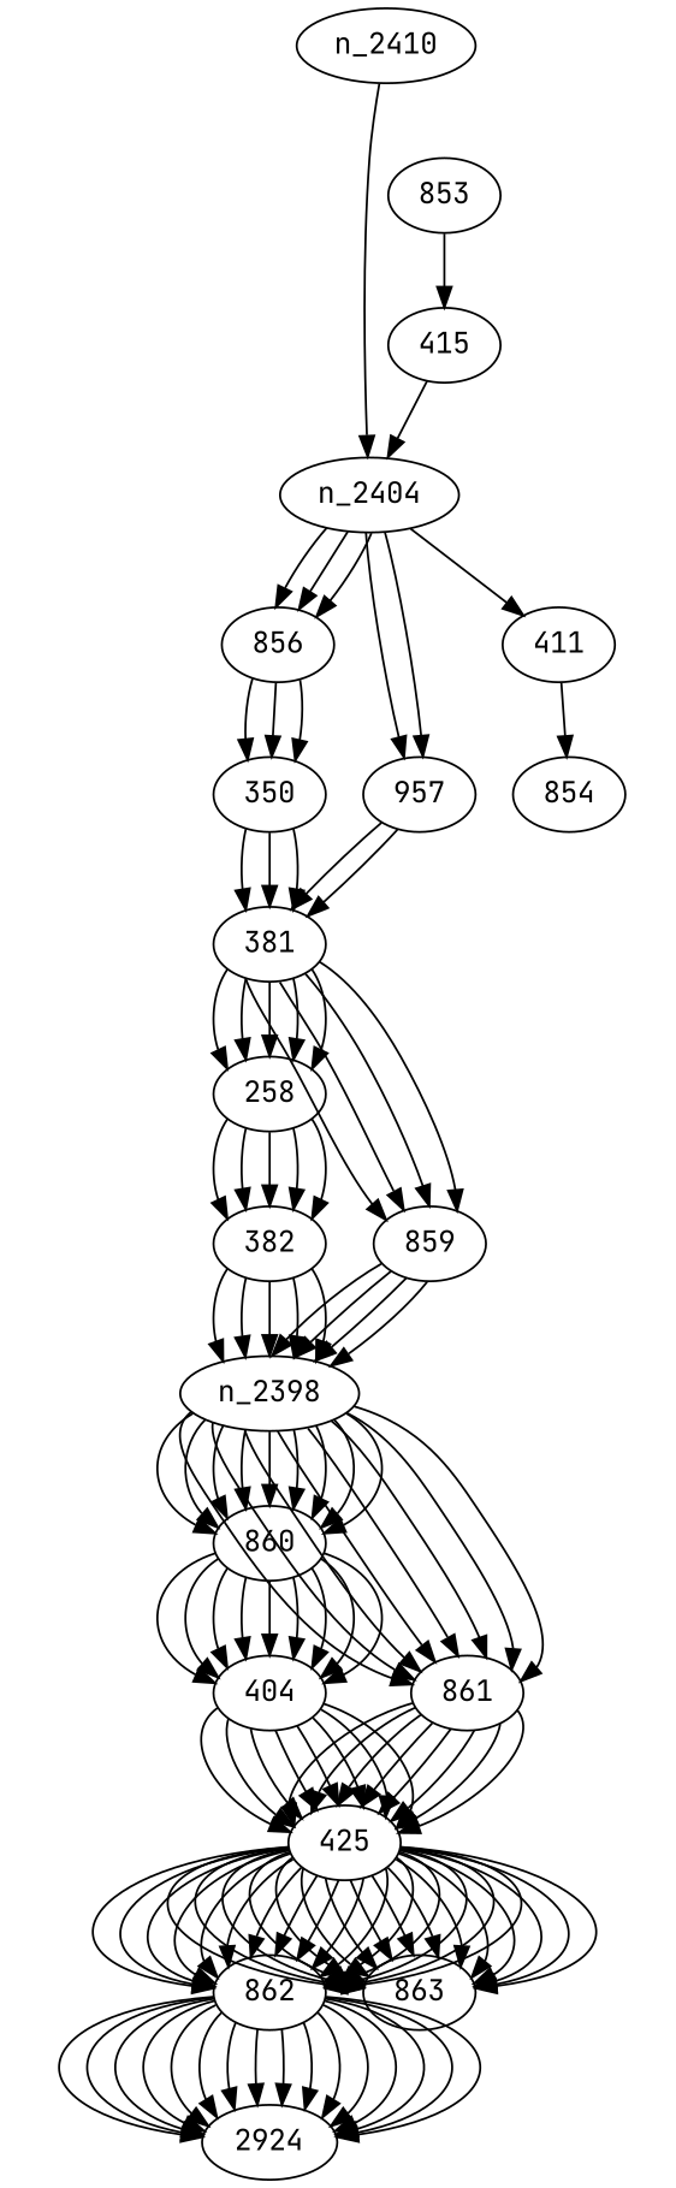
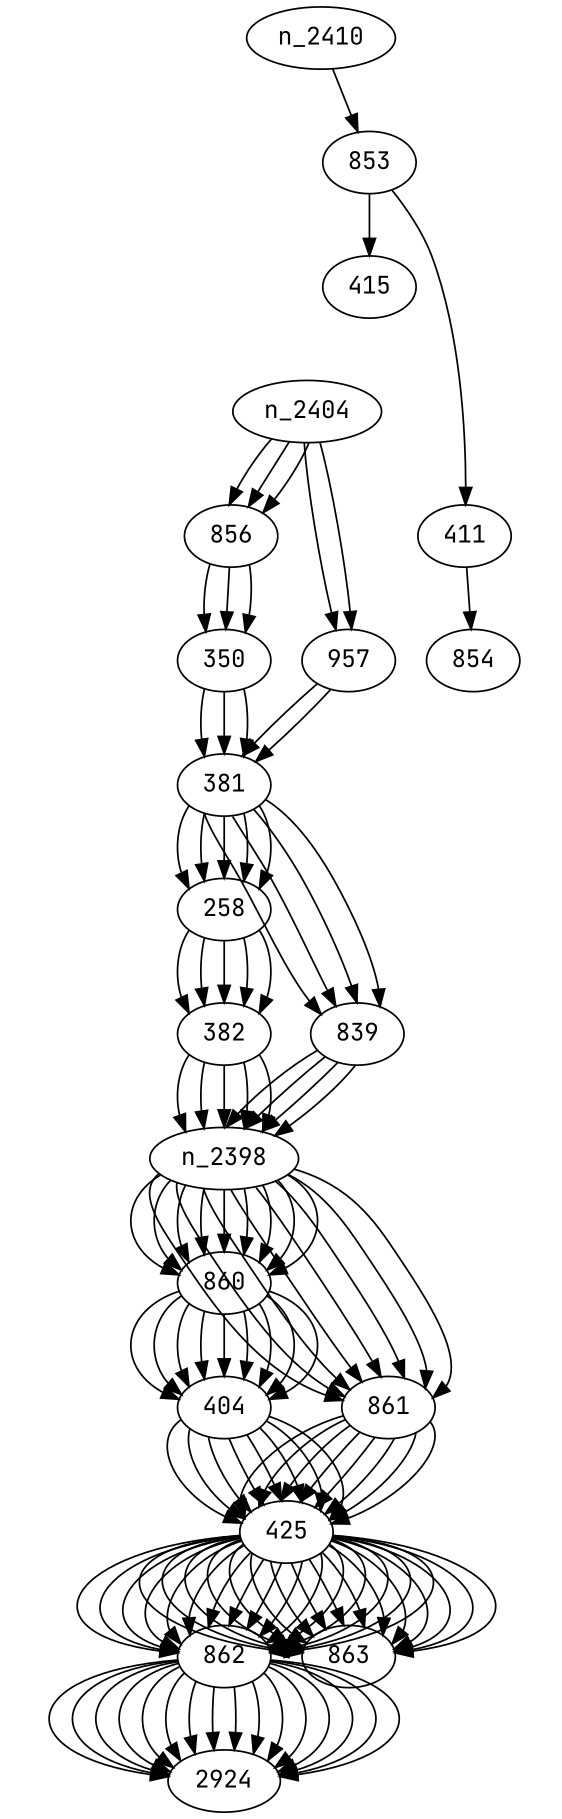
  digraph {
    fontname="JetBrains Mono"
    node [fontname="JetBrains Mono"]
    edge [fontname="JetBrains Mono"]
    n_2404
    856
    n3 [label=957]
    n4 [label=350]
    381
    n6 [label=258]
-   859
+   859 [label=839]
    382
    n_2398
    860
    861
    404
    n13 [label=425]
    862
    863
    2924
    n_2410
    853
    n19 [label=411]
    415
    854
    n_2404 -> 856
    n_2404 -> 856
    n_2404 -> 856
    n_2404 -> n3
    n_2404 -> n3
    856 -> n4
    856 -> n4
    856 -> n4
    n3 -> 381
    n3 -> 381
    n4 -> 381
    n4 -> 381
    n4 -> 381
    381 -> n6
    381 -> n6
    381 -> n6
    381 -> n6
    381 -> n6
    381 -> 859
    381 -> 859
    381 -> 859
    381 -> 859
    n6 -> 382
    n6 -> 382
    n6 -> 382
    n6 -> 382
    n6 -> 382
    859 -> n_2398
    859 -> n_2398
    859 -> n_2398
    859 -> n_2398
    382 -> n_2398
    382 -> n_2398
    382 -> n_2398
    382 -> n_2398
    382 -> n_2398
    n_2398 -> 860
    n_2398 -> 860
    n_2398 -> 860
    n_2398 -> 860
    n_2398 -> 860
    n_2398 -> 860
    n_2398 -> 860
    n_2398 -> 860
    n_2398 -> 860
    n_2398 -> 861
    n_2398 -> 861
    n_2398 -> 861
    n_2398 -> 861
    n_2398 -> 861
    n_2398 -> 861
    n_2398 -> 861
    n_2398 -> 861
    860 -> 404
    860 -> 404
    860 -> 404
    860 -> 404
    860 -> 404
    860 -> 404
    860 -> 404
    860 -> 404
    860 -> 404
    861 -> n13
    861 -> n13
    861 -> n13
    861 -> n13
    861 -> n13
    861 -> n13
    861 -> n13
    861 -> n13
    404 -> n13
    404 -> n13
    404 -> n13
    404 -> n13
    404 -> n13
    404 -> n13
    404 -> n13
    404 -> n13
    n13 -> 862
    n13 -> 862
    n13 -> 862
    n13 -> 862
    n13 -> 862
    n13 -> 862
    n13 -> 862
    n13 -> 862
    n13 -> 862
    n13 -> 862
    n13 -> 862
    n13 -> 862
    n13 -> 862
    n13 -> 862
    n13 -> 862
    n13 -> 862
    n13 -> 863
    n13 -> 863
    n13 -> 863
    n13 -> 863
    n13 -> 863
    n13 -> 863
    n13 -> 863
    n13 -> 863
    n13 -> 863
    n13 -> 863
    n13 -> 863
    n13 -> 863
    n13 -> 863
    n13 -> 863
    n13 -> 863
    n13 -> 863
    862 -> 2924
    862 -> 2924
    862 -> 2924
    862 -> 2924
    862 -> 2924
    862 -> 2924
    862 -> 2924
    862 -> 2924
    862 -> 2924
    862 -> 2924
    862 -> 2924
    862 -> 2924
    862 -> 2924
    862 -> 2924
    862 -> 2924
    862 -> 2924
-   n_2410 -> n_2404
-   n_2404 -> n19
+   n_2410 -> 853
+   853 -> n19
    853 -> 415
    n19 -> 854
-   415 -> n_2404
  }
